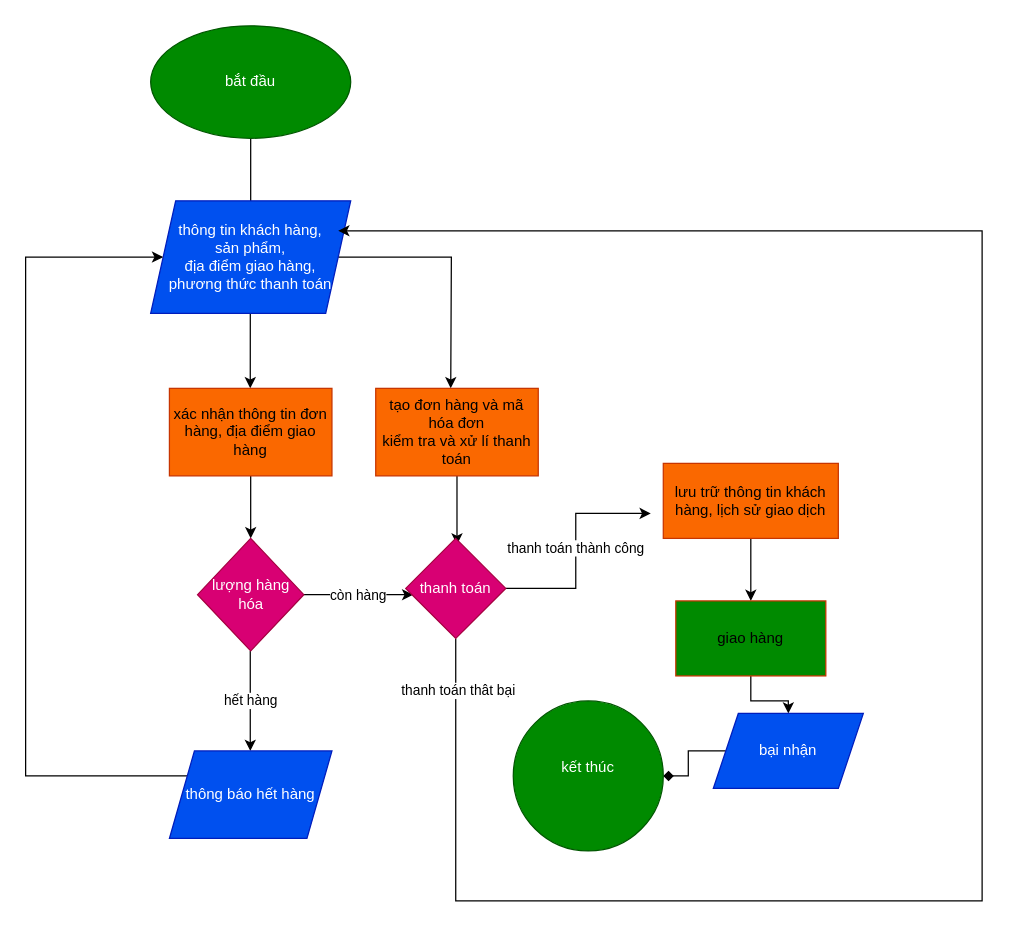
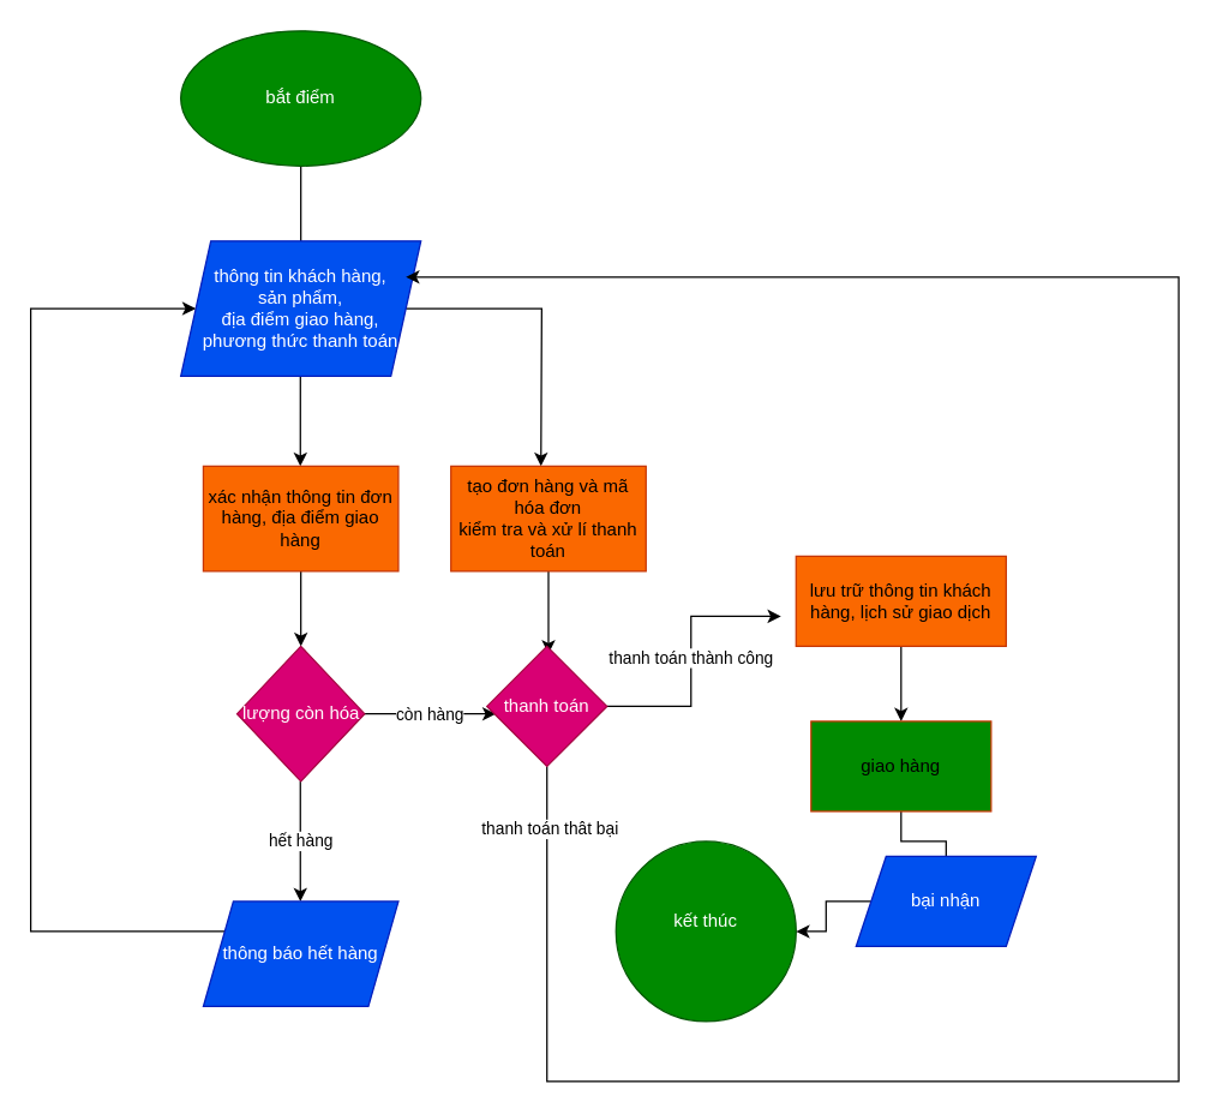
  <mxCell id="0" />
  <mxCell id="1" parent="0" />
  <mxCell id="2" style="edgeStyle=orthogonalEdgeStyle;rounded=0;orthogonalLoop=1;jettySize=auto;html=1;" edge="1" parent="1" source="3"><mxGeometry relative="1" as="geometry"><mxPoint x="200" y="170" as="targetPoint" /></mxGeometry></mxCell>
- <mxCell id="3" value="bắt đầu" style="ellipse;whiteSpace=wrap;html=1;fillColor=#008a00;fontColor=#ffffff;strokeColor=#005700;" vertex="1" parent="1"><mxGeometry x="120" y="20" width="160" height="90" as="geometry" /></mxCell>
+ <mxCell id="3" value="bắt điểm" style="ellipse;whiteSpace=wrap;html=1;fillColor=#008a00;fontColor=#ffffff;strokeColor=#005700;" vertex="1" parent="1"><mxGeometry x="120" y="20" width="160" height="90" as="geometry" /></mxCell>
  <mxCell id="4" style="edgeStyle=orthogonalEdgeStyle;rounded=0;orthogonalLoop=1;jettySize=auto;html=1;" edge="1" parent="1"><mxGeometry relative="1" as="geometry"><mxPoint x="199.66" y="310" as="targetPoint" /><mxPoint x="199.694" y="210" as="sourcePoint" /><Array as="points"><mxPoint x="199.66" y="230" /><mxPoint x="199.66" y="230" /></Array></mxGeometry></mxCell>
  <mxCell id="5" style="edgeStyle=orthogonalEdgeStyle;rounded=0;orthogonalLoop=1;jettySize=auto;html=1;" edge="1" parent="1" source="6"><mxGeometry relative="1" as="geometry"><mxPoint x="360" y="310" as="targetPoint" /></mxGeometry></mxCell>
  <mxCell id="6" value="thông tin khách hàng,&lt;div&gt;sản phẩm,&lt;/div&gt;&lt;div&gt;địa điểm giao hàng,&lt;/div&gt;&lt;div&gt;phương thức thanh toán&lt;/div&gt;" style="shape=parallelogram;perimeter=parallelogramPerimeter;whiteSpace=wrap;html=1;fixedSize=1;fillColor=#0050ef;fontColor=#ffffff;strokeColor=#001DBC;" vertex="1" parent="1"><mxGeometry x="120" y="160" width="160" height="90" as="geometry" /></mxCell>
  <mxCell id="7" style="edgeStyle=orthogonalEdgeStyle;rounded=0;orthogonalLoop=1;jettySize=auto;html=1;" edge="1" parent="1" source="8"><mxGeometry relative="1" as="geometry"><mxPoint x="365" y="435" as="targetPoint" /></mxGeometry></mxCell>
  <mxCell id="8" value="tạo đơn hàng và mã hóa đơn&lt;div&gt;kiểm tra và xử lí thanh toán&lt;/div&gt;" style="rounded=0;whiteSpace=wrap;html=1;fillColor=#fa6800;fontColor=#000000;strokeColor=#C73500;" vertex="1" parent="1"><mxGeometry x="300" y="310" width="130" height="70" as="geometry" /></mxCell>
  <mxCell id="9" style="edgeStyle=orthogonalEdgeStyle;rounded=0;orthogonalLoop=1;jettySize=auto;html=1;entryX=0.5;entryY=0;entryDx=0;entryDy=0;" edge="1" parent="1" source="10" target="13"><mxGeometry relative="1" as="geometry"><mxPoint x="223" y="430" as="targetPoint" /></mxGeometry></mxCell>
  <mxCell id="10" value="xác nhận thông tin đơn hàng, địa điểm giao hàng" style="rounded=0;whiteSpace=wrap;html=1;fillColor=#fa6800;fontColor=#000000;strokeColor=#C73500;" vertex="1" parent="1"><mxGeometry x="135" y="310" width="130" height="70" as="geometry" /></mxCell>
  <mxCell id="11" value="hết hàng" style="edgeStyle=orthogonalEdgeStyle;rounded=0;orthogonalLoop=1;jettySize=auto;html=1;" edge="1" parent="1"><mxGeometry relative="1" as="geometry"><mxPoint x="199.66" y="600" as="targetPoint" /><mxPoint x="199.66" y="520" as="sourcePoint" /></mxGeometry></mxCell>
  <mxCell id="12" value="còn hàng" style="edgeStyle=orthogonalEdgeStyle;rounded=0;orthogonalLoop=1;jettySize=auto;html=1;" edge="1" parent="1" source="13"><mxGeometry relative="1" as="geometry"><mxPoint x="330" y="475" as="targetPoint" /></mxGeometry></mxCell>
- <mxCell id="13" value="lượng hàng hóa" style="rhombus;whiteSpace=wrap;html=1;fillColor=#d80073;fontColor=#ffffff;strokeColor=#A50040;" vertex="1" parent="1"><mxGeometry x="157.5" y="430" width="85" height="90" as="geometry" /></mxCell>
+ <mxCell id="13" value="lượng còn hóa" style="rhombus;whiteSpace=wrap;html=1;fillColor=#d80073;fontColor=#ffffff;strokeColor=#A50040;" vertex="1" parent="1"><mxGeometry x="157.5" y="430" width="85" height="90" as="geometry" /></mxCell>
  <mxCell id="14" style="edgeStyle=orthogonalEdgeStyle;rounded=0;orthogonalLoop=1;jettySize=auto;html=1;" edge="1" parent="1" source="15" target="6"><mxGeometry relative="1" as="geometry"><mxPoint x="20" y="190" as="targetPoint" /><Array as="points"><mxPoint x="20" y="620" /><mxPoint x="20" y="205" /></Array></mxGeometry></mxCell>
  <mxCell id="15" value="thông báo hết hàng" style="shape=parallelogram;perimeter=parallelogramPerimeter;whiteSpace=wrap;html=1;fixedSize=1;fillColor=#0050ef;fontColor=#ffffff;strokeColor=#001DBC;" vertex="1" parent="1"><mxGeometry x="135" y="600" width="130" height="70" as="geometry" /></mxCell>
  <mxCell id="16" value="thanh toán thành công" style="edgeStyle=orthogonalEdgeStyle;rounded=0;orthogonalLoop=1;jettySize=auto;html=1;" edge="1" parent="1" source="19"><mxGeometry relative="1" as="geometry"><mxPoint x="520" y="410" as="targetPoint" /><Array as="points"><mxPoint x="460" y="470" /><mxPoint x="460" y="410" /></Array></mxGeometry></mxCell>
  <mxCell id="17" value="&lt;div&gt;&lt;br&gt;&lt;/div&gt;&lt;div&gt;&lt;br&gt;&lt;/div&gt;" style="edgeStyle=orthogonalEdgeStyle;rounded=0;orthogonalLoop=1;jettySize=auto;html=1;entryX=1;entryY=0.25;entryDx=0;entryDy=0;exitX=0.5;exitY=1;exitDx=0;exitDy=0;" edge="1" parent="1" source="19"><mxGeometry relative="1" as="geometry"><mxPoint x="269.997" y="184" as="targetPoint" /><mxPoint x="359.33" y="510" as="sourcePoint" /><Array as="points"><mxPoint x="364" y="720" /><mxPoint x="785" y="720" /><mxPoint x="785" y="184" /></Array></mxGeometry></mxCell>
  <mxCell id="18" value="thanh toán thât bại" style="edgeLabel;html=1;align=center;verticalAlign=middle;resizable=0;points=[];" vertex="1" connectable="0" parent="17"><mxGeometry x="-0.91" y="-2" relative="1" as="geometry"><mxPoint x="3" y="-35" as="offset" /></mxGeometry></mxCell>
  <mxCell id="19" value="thanh toán" style="rhombus;whiteSpace=wrap;html=1;fillColor=#d80073;fontColor=#ffffff;strokeColor=#A50040;" vertex="1" parent="1"><mxGeometry x="324" y="430" width="80" height="80" as="geometry" /></mxCell>
  <mxCell id="20" style="edgeStyle=orthogonalEdgeStyle;rounded=0;orthogonalLoop=1;jettySize=auto;html=1;" edge="1" parent="1" source="21"><mxGeometry relative="1" as="geometry"><mxPoint x="600" y="480" as="targetPoint" /></mxGeometry></mxCell>
  <mxCell id="21" value="lưu trữ thông tin khách hàng, lịch sử giao dịch" style="rounded=0;whiteSpace=wrap;html=1;fillColor=#fa6800;fontColor=#000000;strokeColor=#C73500;" vertex="1" parent="1"><mxGeometry x="530" y="370" width="140" height="60" as="geometry" /></mxCell>
- <mxCell id="22" style="edgeStyle=orthogonalEdgeStyle;rounded=0;orthogonalLoop=1;jettySize=auto;html=1;" edge="1" parent="1" source="23" target="25"><mxGeometry relative="1" as="geometry"><mxPoint x="600" y="590" as="targetPoint" /></mxGeometry></mxCell>
+ <mxCell id="22" style="edgeStyle=orthogonalEdgeStyle;rounded=0;orthogonalLoop=1;jettySize=auto;html=1;endArrow=none;" edge="1" parent="1" source="23" target="25"><mxGeometry relative="1" as="geometry"><mxPoint x="600" y="590" as="targetPoint" /></mxGeometry></mxCell>
  <mxCell id="23" value="giao hàng" style="rounded=0;whiteSpace=wrap;html=1;fillColor=#008a00;fontColor=#000000;strokeColor=#C73500;" vertex="1" parent="1"><mxGeometry x="540" y="480" width="120" height="60" as="geometry" /></mxCell>
- <mxCell id="24" style="edgeStyle=orthogonalEdgeStyle;rounded=0;orthogonalLoop=1;jettySize=auto;html=1;endArrow=diamond;" edge="1" parent="1" source="25" target="26"><mxGeometry relative="1" as="geometry" /></mxCell>
+ <mxCell id="24" style="edgeStyle=orthogonalEdgeStyle;rounded=0;orthogonalLoop=1;jettySize=auto;html=1;" edge="1" parent="1" source="25" target="26"><mxGeometry relative="1" as="geometry" /></mxCell>
  <mxCell id="25" value="bại nhận" style="shape=parallelogram;perimeter=parallelogramPerimeter;whiteSpace=wrap;html=1;fixedSize=1;fillColor=#0050ef;fontColor=#ffffff;strokeColor=#001DBC;" vertex="1" parent="1"><mxGeometry x="570" y="570" width="120" height="60" as="geometry" /></mxCell>
  <mxCell id="26" value="kết thúc&lt;div&gt;&lt;br&gt;&lt;/div&gt;" style="ellipse;whiteSpace=wrap;html=1;fillColor=#008a00;fontColor=#ffffff;strokeColor=#005700;" vertex="1" parent="1"><mxGeometry x="410" y="560" width="120" height="120" as="geometry" /></mxCell>
